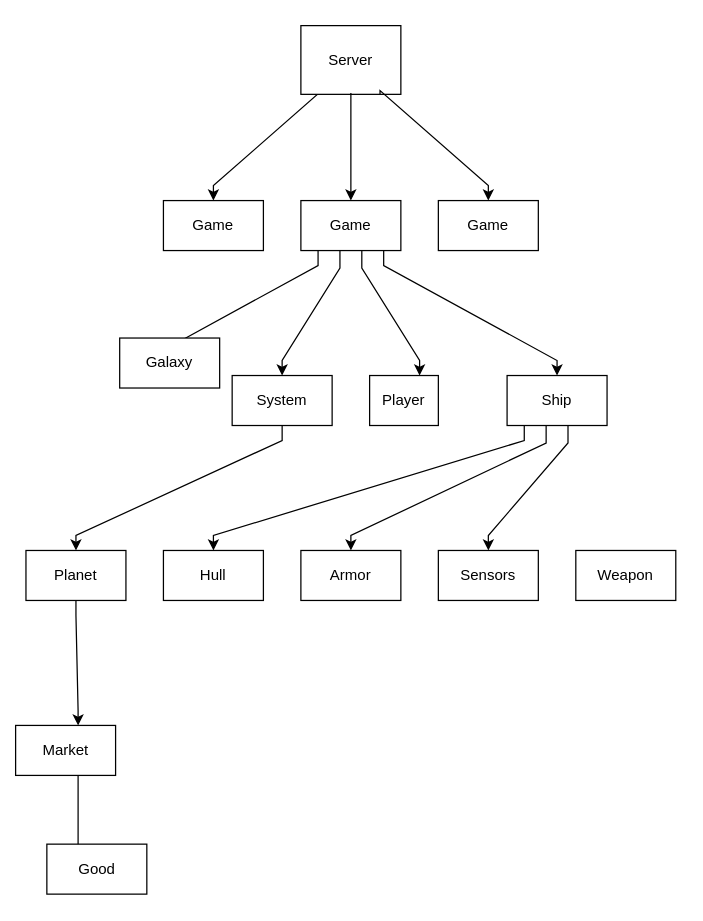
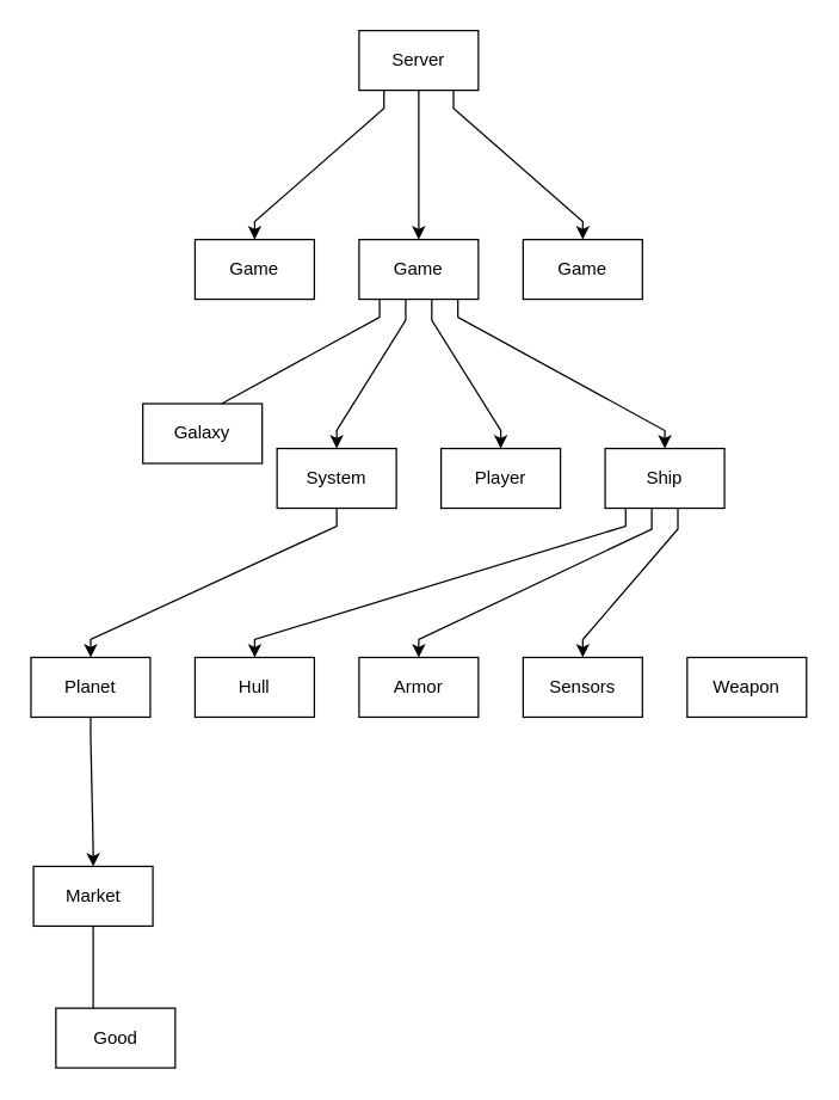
  <mxCell id="0" />
  <mxCell id="1" parent="0" />
  <mxCell id="2" value="" style="edgeStyle=orthogonalEdgeStyle;rounded=0;orthogonalLoop=1;jettySize=auto;html=1;noEdgeStyle=1;orthogonal=1;" edge="1" parent="1" source="3" target="4"><mxGeometry relative="1" as="geometry"><Array as="points"><mxPoint x="256.667" y="72" /><mxPoint x="170" y="148" /></Array></mxGeometry></mxCell>
- <mxCell id="3" value="Server" style="rounded=0;whiteSpace=wrap;html=1;" vertex="1" parent="1"><mxGeometry x="240" y="20" width="80" height="55" as="geometry" /></mxCell>
+ <mxCell id="3" value="Server" style="rounded=0;whiteSpace=wrap;html=1;" vertex="1" parent="1"><mxGeometry x="240" width="80" height="40" as="geometry" y="20" /></mxCell>
  <mxCell id="4" value="Game" style="rounded=0;whiteSpace=wrap;html=1;" vertex="1" parent="1"><mxGeometry x="130" y="160" width="80" height="40" as="geometry" /></mxCell>
  <mxCell id="5" value="" style="edgeStyle=orthogonalEdgeStyle;rounded=0;orthogonalLoop=1;jettySize=auto;html=1;noEdgeStyle=1;orthogonal=1;" edge="1" parent="1" target="7" source="3"><mxGeometry relative="1" as="geometry"><mxPoint x="260" y="110" as="sourcePoint" /><Array as="points"><mxPoint x="280" y="74" /><mxPoint x="280" y="148" /></Array></mxGeometry></mxCell>
  <mxCell id="6" value="" style="edgeStyle=orthogonalEdgeStyle;rounded=0;orthogonalLoop=1;jettySize=auto;html=1;noEdgeStyle=1;orthogonal=1;" edge="1" parent="1" source="7" target="10"><mxGeometry relative="1" as="geometry"><Array as="points"><mxPoint x="253.75" y="212" /><mxPoint x="115" y="288" /></Array></mxGeometry></mxCell>
  <mxCell id="7" value="Game" style="rounded=0;whiteSpace=wrap;html=1;" vertex="1" parent="1"><mxGeometry x="240" y="160" width="80" height="40" as="geometry" /></mxCell>
  <mxCell id="8" value="" style="edgeStyle=orthogonalEdgeStyle;rounded=0;orthogonalLoop=1;jettySize=auto;html=1;noEdgeStyle=1;orthogonal=1;" edge="1" parent="1" target="9" source="3"><mxGeometry relative="1" as="geometry"><mxPoint x="300" y="80" as="sourcePoint" /><Array as="points"><mxPoint x="303.333" y="72" /><mxPoint x="390" y="148" /></Array></mxGeometry></mxCell>
  <mxCell id="9" value="Game" style="rounded=0;whiteSpace=wrap;html=1;" vertex="1" parent="1"><mxGeometry x="350" y="160" width="80" height="40" as="geometry" /></mxCell>
  <mxCell id="10" value="Galaxy" style="whiteSpace=wrap;html=1;rounded=0;" vertex="1" parent="1"><mxGeometry x="95" y="270" width="80" height="40" as="geometry" /></mxCell>
  <mxCell id="11" value="" style="edgeStyle=orthogonalEdgeStyle;rounded=0;orthogonalLoop=1;jettySize=auto;html=1;noEdgeStyle=1;orthogonal=1;" edge="1" parent="1" target="12" source="7"><mxGeometry relative="1" as="geometry"><mxPoint x="380" y="180" as="sourcePoint" /><Array as="points"><mxPoint x="271.25" y="214" /><mxPoint x="225" y="288" /></Array></mxGeometry></mxCell>
  <mxCell id="12" value="System" style="whiteSpace=wrap;html=1;rounded=0;" vertex="1" parent="1"><mxGeometry x="185" y="300" width="80" height="40" as="geometry" /></mxCell>
  <mxCell id="13" value="" style="edgeStyle=orthogonalEdgeStyle;rounded=0;orthogonalLoop=1;jettySize=auto;html=1;noEdgeStyle=1;orthogonal=1;" edge="1" parent="1" target="14" source="7"><mxGeometry relative="1" as="geometry"><mxPoint x="377.5" y="200" as="sourcePoint" /><Array as="points"><mxPoint x="288.75" y="214" /><mxPoint x="335" y="288" /></Array></mxGeometry></mxCell>
- <mxCell id="14" value="Player" style="whiteSpace=wrap;html=1;rounded=0;" vertex="1" parent="1"><mxGeometry x="295" y="300" width="55" height="40" as="geometry" /></mxCell>
+ <mxCell id="14" value="Player" style="whiteSpace=wrap;html=1;rounded=0;" vertex="1" parent="1"><mxGeometry x="295" y="300" width="80" height="40" as="geometry" /></mxCell>
  <mxCell id="15" value="" style="edgeStyle=orthogonalEdgeStyle;rounded=0;orthogonalLoop=1;jettySize=auto;html=1;noEdgeStyle=1;orthogonal=1;" edge="1" parent="1" target="16" source="7"><mxGeometry relative="1" as="geometry"><mxPoint x="412.5" y="200" as="sourcePoint" /><Array as="points"><mxPoint x="306.25" y="212" /><mxPoint x="445" y="288" /></Array></mxGeometry></mxCell>
  <mxCell id="16" value="Ship&lt;br&gt;" style="whiteSpace=wrap;html=1;rounded=0;" vertex="1" parent="1"><mxGeometry x="405" y="300" width="80" height="40" as="geometry" /></mxCell>
  <mxCell id="17" value="" style="edgeStyle=orthogonalEdgeStyle;rounded=0;orthogonalLoop=1;jettySize=auto;html=1;noEdgeStyle=1;orthogonal=1;" edge="1" parent="1" target="18" source="16"><mxGeometry relative="1" as="geometry"><mxPoint x="363.75" y="370" as="sourcePoint" /><Array as="points"><mxPoint x="418.75" y="352" /><mxPoint x="170" y="428" /></Array></mxGeometry></mxCell>
  <mxCell id="18" value="Hull" style="whiteSpace=wrap;html=1;rounded=0;" vertex="1" parent="1"><mxGeometry x="130" y="440" width="80" height="40" as="geometry" /></mxCell>
  <mxCell id="19" value="" style="edgeStyle=orthogonalEdgeStyle;rounded=0;orthogonalLoop=1;jettySize=auto;html=1;noEdgeStyle=1;orthogonal=1;" edge="1" parent="1" target="20" source="16"><mxGeometry relative="1" as="geometry"><mxPoint x="381.25" y="370" as="sourcePoint" /><Array as="points"><mxPoint x="436.25" y="354" /><mxPoint x="280" y="428" /></Array></mxGeometry></mxCell>
  <mxCell id="20" value="Armor" style="whiteSpace=wrap;html=1;rounded=0;" vertex="1" parent="1"><mxGeometry x="240" y="440" width="80" height="40" as="geometry" /></mxCell>
  <mxCell id="21" value="" style="edgeStyle=orthogonalEdgeStyle;rounded=0;orthogonalLoop=1;jettySize=auto;html=1;noEdgeStyle=1;orthogonal=1;" edge="1" parent="1" target="22" source="16"><mxGeometry relative="1" as="geometry"><mxPoint x="398.75" y="370" as="sourcePoint" /><Array as="points"><mxPoint x="453.75" y="354" /><mxPoint x="390" y="428" /></Array></mxGeometry></mxCell>
  <mxCell id="22" value="Sensors" style="whiteSpace=wrap;html=1;rounded=0;" vertex="1" parent="1"><mxGeometry x="350" y="440" width="80" height="40" as="geometry" /></mxCell>
  <mxCell id="23" value="" style="edgeStyle=orthogonalEdgeStyle;rounded=0;orthogonalLoop=1;jettySize=auto;html=1;noEdgeStyle=1;orthogonal=1;" edge="1" parent="1" target="24" source="12"><mxGeometry relative="1" as="geometry"><mxPoint x="176.25" y="550" as="sourcePoint" /><Array as="points"><mxPoint x="225" y="352" /><mxPoint x="60" y="428" /></Array></mxGeometry></mxCell>
  <mxCell id="24" value="Planet" style="whiteSpace=wrap;html=1;rounded=0;" vertex="1" parent="1"><mxGeometry y="440" width="80" height="40" as="geometry" x="20" /></mxCell>
  <mxCell id="25" value="" style="edgeStyle=orthogonalEdgeStyle;rounded=0;orthogonalLoop=1;jettySize=auto;html=1;noEdgeStyle=1;orthogonal=1;" edge="1" parent="1" target="26" source="24"><mxGeometry relative="1" as="geometry"><mxPoint x="130" y="510" as="sourcePoint" /><Array as="points"><mxPoint x="60" y="492" /><mxPoint x="61.719" y="568" /></Array></mxGeometry></mxCell>
- <mxCell id="26" value="Market" style="whiteSpace=wrap;html=1;rounded=0;" vertex="1" parent="1"><mxGeometry x="11.719" y="580" width="80" height="40" as="geometry" /></mxCell>
+ <mxCell id="26" value="Market" style="whiteSpace=wrap;html=1;rounded=0;" vertex="1" parent="1"><mxGeometry x="21.719" y="580" width="80" height="40" as="geometry" /></mxCell>
  <mxCell id="27" value="Weapon" style="whiteSpace=wrap;html=1;rounded=0;" vertex="1" parent="1"><mxGeometry x="460" y="440" width="80" height="40" as="geometry" /></mxCell>
  <mxCell id="28" value="" style="edgeStyle=orthogonalEdgeStyle;rounded=0;orthogonalLoop=1;jettySize=auto;html=1;noEdgeStyle=1;orthogonal=1;" edge="1" parent="1" target="29" source="26"><mxGeometry relative="1" as="geometry"><mxPoint x="225" y="610" as="sourcePoint" /><Array as="points"><mxPoint x="61.719" y="632" /><mxPoint x="61.719" y="708" /></Array></mxGeometry></mxCell>
  <mxCell id="29" value="Good" style="whiteSpace=wrap;html=1;rounded=0;" vertex="1" parent="1"><mxGeometry x="36.719" y="675" width="80" height="40" as="geometry" /></mxCell>
